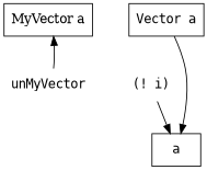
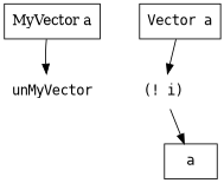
  digraph {
    rankdir=TB
    node [shape=box fontname=monospace]
    n1 [label="MyVector a" fontname=""]
    n2 [label=unMyVector shape=none]
    n3 [label="Vector a"]
    n4 [label="(! i)" shape=none]
    n5 [label=a]
-   n2 -> n1
-   n3 -> n5
+   n1 -> n2
+   n3 -> n4
    n4 -> n5
  }
